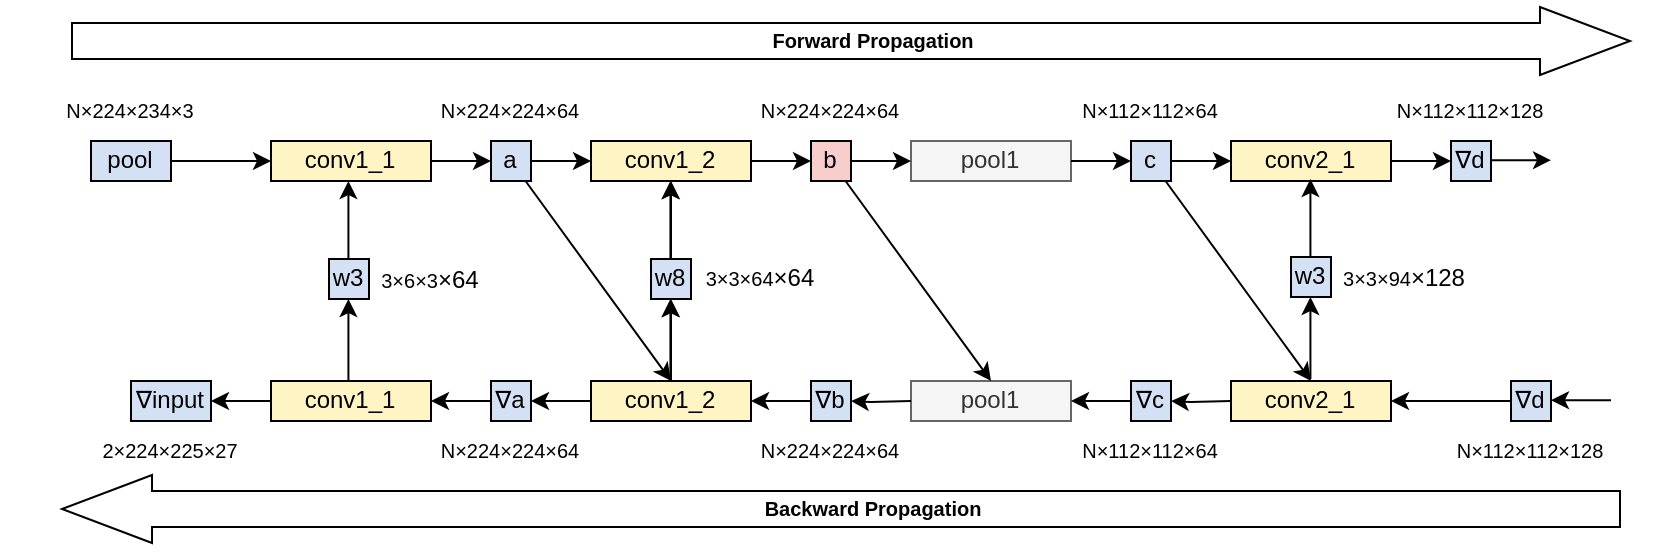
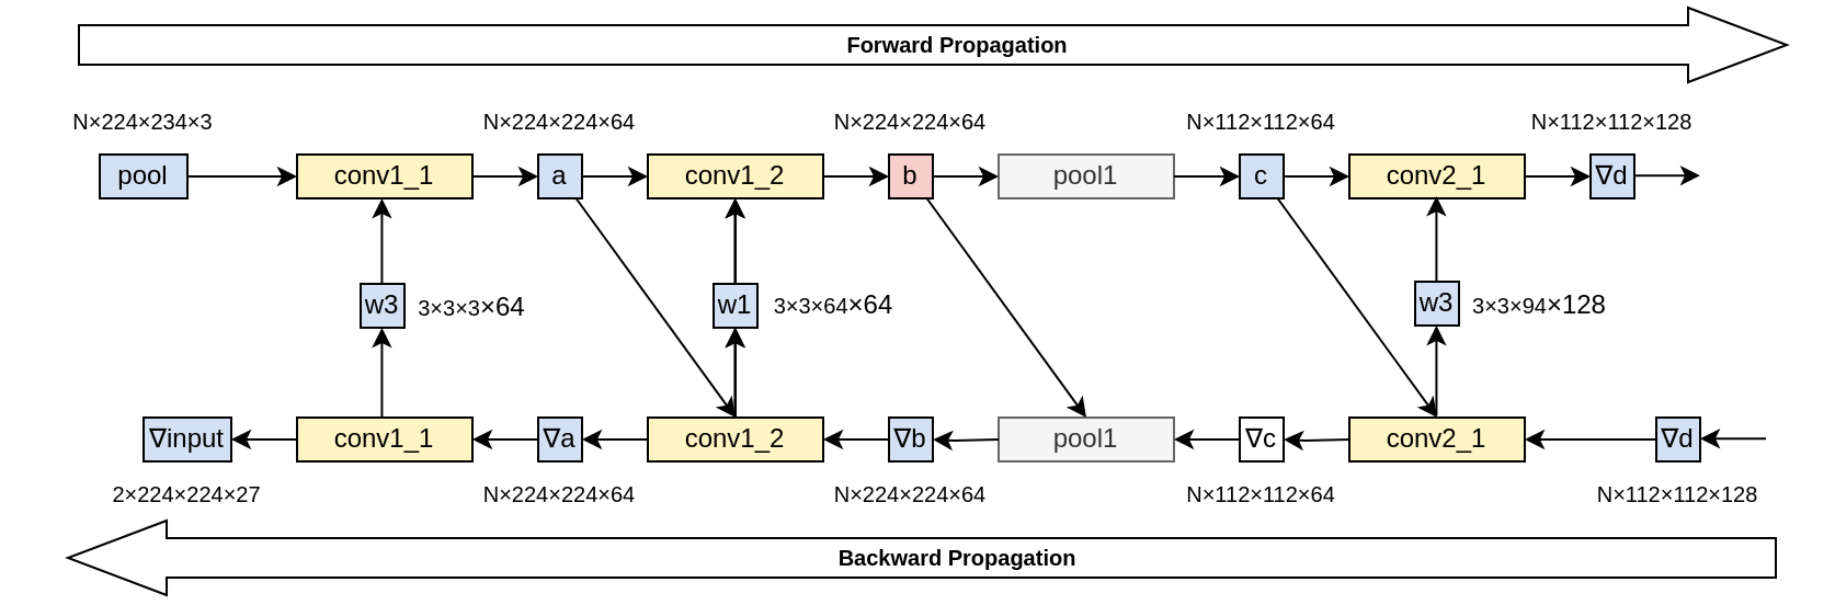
  <mxCell id="0" />
  <mxCell id="1" parent="0" />
  <mxCell id="2" style="edgeStyle=orthogonalEdgeStyle;rounded=0;orthogonalLoop=1;jettySize=auto;html=1;entryX=0;entryY=0.5;entryDx=0;entryDy=0;" edge="1" parent="1" source="3" target="6"><mxGeometry relative="1" as="geometry" /></mxCell>
  <mxCell id="3" value="conv1_1" style="rounded=0;whiteSpace=wrap;html=1;fillColor=#FFF4C3;" vertex="1" parent="1"><mxGeometry x="135" y="70" width="80" height="20" as="geometry" /></mxCell>
  <mxCell id="4" style="edgeStyle=orthogonalEdgeStyle;rounded=0;orthogonalLoop=1;jettySize=auto;html=1;entryX=0;entryY=0.5;entryDx=0;entryDy=0;" edge="1" parent="1" source="6" target="9"><mxGeometry relative="1" as="geometry" /></mxCell>
  <mxCell id="5" style="rounded=0;orthogonalLoop=1;jettySize=auto;html=1;entryX=0.5;entryY=0;entryDx=0;entryDy=0;" edge="1" parent="1" source="6" target="28"><mxGeometry relative="1" as="geometry" /></mxCell>
  <mxCell id="6" value="a" style="rounded=0;whiteSpace=wrap;html=1;fillColor=#D4E1F5;" vertex="1" parent="1"><mxGeometry x="245" y="70" width="20" height="20" as="geometry" /></mxCell>
  <mxCell id="7" style="edgeStyle=orthogonalEdgeStyle;rounded=0;orthogonalLoop=1;jettySize=auto;html=1;entryX=0;entryY=0.5;entryDx=0;entryDy=0;" edge="1" parent="1" source="8" target="3"><mxGeometry relative="1" as="geometry" /></mxCell>
  <mxCell id="8" value="pool" style="rounded=0;whiteSpace=wrap;html=1;fillStyle=auto;fillColor=#D4E1F5;" vertex="1" parent="1"><mxGeometry x="45" y="70" width="40" height="20" as="geometry" /></mxCell>
  <mxCell id="9" value="conv1_2" style="rounded=0;whiteSpace=wrap;html=1;fillColor=#FFF4C3;" vertex="1" parent="1"><mxGeometry x="295" y="70" width="80" height="20" as="geometry" /></mxCell>
  <mxCell id="10" value="pool1" style="rounded=0;whiteSpace=wrap;html=1;fillColor=#f5f5f5;fontColor=#333333;strokeColor=#666666;" vertex="1" parent="1"><mxGeometry x="455" y="70" width="80" height="20" as="geometry" /></mxCell>
  <mxCell id="11" value="" style="group" vertex="1" connectable="0" parent="1"><mxGeometry x="375" y="70" width="80" height="20" as="geometry" /></mxCell>
  <mxCell id="12" style="edgeStyle=orthogonalEdgeStyle;rounded=0;orthogonalLoop=1;jettySize=auto;html=1;entryX=0;entryY=0.5;entryDx=0;entryDy=0;" edge="1" parent="11" target="14"><mxGeometry relative="1" as="geometry"><mxPoint y="10" as="sourcePoint" /></mxGeometry></mxCell>
  <mxCell id="13" style="edgeStyle=orthogonalEdgeStyle;rounded=0;orthogonalLoop=1;jettySize=auto;html=1;entryX=0;entryY=0.5;entryDx=0;entryDy=0;" edge="1" parent="11" source="14"><mxGeometry relative="1" as="geometry"><mxPoint x="80" y="10" as="targetPoint" /></mxGeometry></mxCell>
  <mxCell id="14" value="b" style="rounded=0;whiteSpace=wrap;html=1;fillColor=#f8cecc;" vertex="1" parent="11"><mxGeometry x="30" width="20" height="20" as="geometry" /></mxCell>
  <mxCell id="15" style="edgeStyle=orthogonalEdgeStyle;rounded=0;orthogonalLoop=1;jettySize=auto;html=1;entryX=0;entryY=0.5;entryDx=0;entryDy=0;" edge="1" parent="1" target="18"><mxGeometry relative="1" as="geometry"><mxPoint x="535" y="80" as="sourcePoint" /></mxGeometry></mxCell>
  <mxCell id="16" style="edgeStyle=orthogonalEdgeStyle;rounded=0;orthogonalLoop=1;jettySize=auto;html=1;entryX=0;entryY=0.5;entryDx=0;entryDy=0;" edge="1" parent="1" source="18"><mxGeometry relative="1" as="geometry"><mxPoint x="615" y="80" as="targetPoint" /></mxGeometry></mxCell>
  <mxCell id="17" style="rounded=0;orthogonalLoop=1;jettySize=auto;html=1;entryX=0.5;entryY=0;entryDx=0;entryDy=0;" edge="1" parent="1" source="18" target="37"><mxGeometry relative="1" as="geometry" /></mxCell>
  <mxCell id="18" value="c" style="rounded=0;whiteSpace=wrap;html=1;fillColor=#D4E1F5;" vertex="1" parent="1"><mxGeometry x="565" y="70" width="20" height="20" as="geometry" /></mxCell>
  <mxCell id="19" value="conv2_1" style="rounded=0;whiteSpace=wrap;html=1;fillColor=#FFF4C3;" vertex="1" parent="1"><mxGeometry x="615" y="70" width="80" height="20" as="geometry" /></mxCell>
  <mxCell id="20" style="edgeStyle=orthogonalEdgeStyle;rounded=0;orthogonalLoop=1;jettySize=auto;html=1;entryX=0;entryY=0.5;entryDx=0;entryDy=0;" edge="1" parent="1"><mxGeometry relative="1" as="geometry"><mxPoint x="695" y="80" as="sourcePoint" /><mxPoint x="725" y="80" as="targetPoint" /></mxGeometry></mxCell>
  <mxCell id="21" style="edgeStyle=orthogonalEdgeStyle;rounded=0;orthogonalLoop=1;jettySize=auto;html=1;" edge="1" parent="1"><mxGeometry relative="1" as="geometry"><mxPoint x="775" y="79.58" as="targetPoint" /><mxPoint x="745" y="79.58" as="sourcePoint" /></mxGeometry></mxCell>
  <mxCell id="22" style="edgeStyle=orthogonalEdgeStyle;rounded=0;orthogonalLoop=1;jettySize=auto;html=1;exitX=0;exitY=0.5;exitDx=0;exitDy=0;" edge="1" parent="1" source="26" target="24"><mxGeometry relative="1" as="geometry" /></mxCell>
  <mxCell id="23" style="edgeStyle=orthogonalEdgeStyle;rounded=0;orthogonalLoop=1;jettySize=auto;html=1;" edge="1" parent="1" source="24"><mxGeometry relative="1" as="geometry"><mxPoint x="105" y="200" as="targetPoint" /></mxGeometry></mxCell>
  <mxCell id="24" value="conv1_1" style="rounded=0;whiteSpace=wrap;html=1;fillColor=#FFF4C3;" vertex="1" parent="1"><mxGeometry x="135" y="190" width="80" height="20" as="geometry" /></mxCell>
  <mxCell id="25" style="edgeStyle=orthogonalEdgeStyle;rounded=0;orthogonalLoop=1;jettySize=auto;html=1;exitX=0;exitY=0.5;exitDx=0;exitDy=0;" edge="1" parent="1" source="28" target="26"><mxGeometry relative="1" as="geometry" /></mxCell>
  <mxCell id="26" value="∇a" style="rounded=0;whiteSpace=wrap;html=1;fillColor=#D4E1F5;" vertex="1" parent="1"><mxGeometry x="245" y="190" width="20" height="20" as="geometry" /></mxCell>
  <mxCell id="27" style="edgeStyle=orthogonalEdgeStyle;rounded=0;orthogonalLoop=1;jettySize=auto;html=1;entryX=0.5;entryY=1;entryDx=0;entryDy=0;" edge="1" parent="1" source="28" target="45"><mxGeometry relative="1" as="geometry"><mxPoint x="335" y="150" as="targetPoint" /></mxGeometry></mxCell>
  <mxCell id="28" value="conv1_2" style="rounded=0;whiteSpace=wrap;html=1;fillColor=#FFF4C3;" vertex="1" parent="1"><mxGeometry x="295" y="190" width="80" height="20" as="geometry" /></mxCell>
  <mxCell id="29" value="pool1" style="rounded=0;whiteSpace=wrap;html=1;fillColor=#f5f5f5;fontColor=#333333;strokeColor=#666666;" vertex="1" parent="1"><mxGeometry x="455" y="190" width="80" height="20" as="geometry" /></mxCell>
  <mxCell id="30" value="" style="group" vertex="1" connectable="0" parent="1"><mxGeometry x="375" y="190" width="80" height="20" as="geometry" /></mxCell>
  <mxCell id="31" style="edgeStyle=orthogonalEdgeStyle;rounded=0;orthogonalLoop=1;jettySize=auto;html=1;entryX=0;entryY=0.5;entryDx=0;entryDy=0;exitX=0;exitY=0.5;exitDx=0;exitDy=0;" edge="1" parent="30" source="33"><mxGeometry relative="1" as="geometry"><mxPoint y="10" as="targetPoint" /></mxGeometry></mxCell>
  <mxCell id="32" style="edgeStyle=orthogonalEdgeStyle;rounded=0;orthogonalLoop=1;jettySize=auto;html=1;" edge="1" parent="30" target="33"><mxGeometry relative="1" as="geometry"><mxPoint x="80" y="10" as="sourcePoint" /></mxGeometry></mxCell>
  <mxCell id="33" value="∇b" style="rounded=0;whiteSpace=wrap;html=1;fillColor=#D4E1F5;" vertex="1" parent="30"><mxGeometry x="30" width="20" height="20" as="geometry" /></mxCell>
  <mxCell id="34" style="edgeStyle=orthogonalEdgeStyle;rounded=0;orthogonalLoop=1;jettySize=auto;html=1;entryX=0;entryY=0.5;entryDx=0;entryDy=0;exitX=0;exitY=0.5;exitDx=0;exitDy=0;" edge="1" parent="1" source="36"><mxGeometry relative="1" as="geometry"><mxPoint x="535" y="200" as="targetPoint" /></mxGeometry></mxCell>
  <mxCell id="35" style="edgeStyle=orthogonalEdgeStyle;rounded=0;orthogonalLoop=1;jettySize=auto;html=1;" edge="1" parent="1" target="36"><mxGeometry relative="1" as="geometry"><mxPoint x="615" y="200" as="sourcePoint" /></mxGeometry></mxCell>
- <mxCell id="36" value="∇c" style="rounded=0;whiteSpace=wrap;html=1;fillColor=#D4E1F5;" vertex="1" parent="1"><mxGeometry x="565" y="190" width="20" height="20" as="geometry" /></mxCell>
+ <mxCell id="36" value="∇c" style="rounded=0;whiteSpace=wrap;html=1;fillColor=#ffffff;" vertex="1" parent="1"><mxGeometry x="565" y="190" width="20" height="20" as="geometry" /></mxCell>
  <mxCell id="37" value="conv2_1" style="rounded=0;whiteSpace=wrap;html=1;fillColor=#FFF4C3;" vertex="1" parent="1"><mxGeometry x="615" y="190" width="80" height="20" as="geometry" /></mxCell>
  <mxCell id="38" style="edgeStyle=orthogonalEdgeStyle;rounded=0;orthogonalLoop=1;jettySize=auto;html=1;entryX=0;entryY=0.5;entryDx=0;entryDy=0;exitX=0;exitY=0.5;exitDx=0;exitDy=0;" edge="1" parent="1" source="42"><mxGeometry relative="1" as="geometry"><mxPoint x="725" y="200" as="sourcePoint" /><mxPoint x="695" y="200" as="targetPoint" /></mxGeometry></mxCell>
  <mxCell id="39" style="edgeStyle=orthogonalEdgeStyle;rounded=0;orthogonalLoop=1;jettySize=auto;html=1;" edge="1" parent="1"><mxGeometry relative="1" as="geometry"><mxPoint x="775" y="199.58" as="targetPoint" /><mxPoint x="805" y="199.58" as="sourcePoint" /></mxGeometry></mxCell>
  <mxCell id="40" value="∇input" style="rounded=0;whiteSpace=wrap;html=1;fillColor=#D4E1F5;" vertex="1" parent="1"><mxGeometry x="65" y="190" width="40" height="20" as="geometry" /></mxCell>
  <mxCell id="41" style="rounded=0;orthogonalLoop=1;jettySize=auto;html=1;entryX=0.5;entryY=0;entryDx=0;entryDy=0;" edge="1" parent="1" source="14" target="29"><mxGeometry relative="1" as="geometry" /></mxCell>
  <mxCell id="42" value="∇d" style="rounded=0;whiteSpace=wrap;html=1;fillColor=#D4E1F5;" vertex="1" parent="1"><mxGeometry x="755" y="190" width="20" height="20" as="geometry" /></mxCell>
  <mxCell id="43" value="∇d" style="rounded=0;whiteSpace=wrap;html=1;fillColor=#D4E1F5;" vertex="1" parent="1"><mxGeometry x="725" y="70" width="20" height="20" as="geometry" /></mxCell>
  <mxCell id="44" style="edgeStyle=orthogonalEdgeStyle;rounded=0;orthogonalLoop=1;jettySize=auto;html=1;entryX=0.5;entryY=1;entryDx=0;entryDy=0;exitX=0.5;exitY=0;exitDx=0;exitDy=0;" edge="1" parent="1" source="45" target="9"><mxGeometry relative="1" as="geometry" /></mxCell>
- <mxCell id="45" value="w8" style="rounded=0;whiteSpace=wrap;html=1;fillColor=#D4E1F5;" vertex="1" parent="1"><mxGeometry x="325" y="129" width="20" height="20" as="geometry" /></mxCell>
+ <mxCell id="45" value="w1" style="rounded=0;whiteSpace=wrap;html=1;fillColor=#D4E1F5;" vertex="1" parent="1"><mxGeometry x="325" y="129" width="20" height="20" as="geometry" /></mxCell>
  <mxCell id="46" style="edgeStyle=orthogonalEdgeStyle;rounded=0;orthogonalLoop=1;jettySize=auto;html=1;entryX=0.5;entryY=1;entryDx=0;entryDy=0;" edge="1" parent="1"><mxGeometry relative="1" as="geometry"><mxPoint x="334.71" y="190" as="sourcePoint" /><mxPoint x="334.71" y="149" as="targetPoint" /></mxGeometry></mxCell>
  <mxCell id="47" style="edgeStyle=orthogonalEdgeStyle;rounded=0;orthogonalLoop=1;jettySize=auto;html=1;entryX=0.5;entryY=1;entryDx=0;entryDy=0;exitX=0.5;exitY=0;exitDx=0;exitDy=0;" edge="1" parent="1"><mxGeometry relative="1" as="geometry"><mxPoint x="334.71" y="129" as="sourcePoint" /><mxPoint x="334.71" y="90" as="targetPoint" /></mxGeometry></mxCell>
  <mxCell id="48" value="w3" style="rounded=0;whiteSpace=wrap;html=1;fillColor=#D4E1F5;" vertex="1" parent="1"><mxGeometry x="645" y="128" width="20" height="20" as="geometry" /></mxCell>
  <mxCell id="49" style="edgeStyle=orthogonalEdgeStyle;rounded=0;orthogonalLoop=1;jettySize=auto;html=1;entryX=0.5;entryY=1;entryDx=0;entryDy=0;" edge="1" parent="1"><mxGeometry relative="1" as="geometry"><mxPoint x="654.71" y="189" as="sourcePoint" /><mxPoint x="654.71" y="148" as="targetPoint" /></mxGeometry></mxCell>
  <mxCell id="50" style="edgeStyle=orthogonalEdgeStyle;rounded=0;orthogonalLoop=1;jettySize=auto;html=1;entryX=0.5;entryY=1;entryDx=0;entryDy=0;exitX=0.5;exitY=0;exitDx=0;exitDy=0;" edge="1" parent="1"><mxGeometry relative="1" as="geometry"><mxPoint x="654.71" y="128" as="sourcePoint" /><mxPoint x="654.71" y="89" as="targetPoint" /></mxGeometry></mxCell>
  <mxCell id="51" value="&lt;font style=&quot;font-size: 10px;&quot;&gt;N×224×224×64&lt;/font&gt;" style="text;html=1;strokeColor=none;fillColor=none;align=center;verticalAlign=middle;whiteSpace=wrap;rounded=0;" vertex="1" parent="1"><mxGeometry x="210" y="30" width="90" height="50" as="geometry" /></mxCell>
  <mxCell id="52" value="&lt;font style=&quot;font-size: 10px;&quot;&gt;N×224×224×64&lt;/font&gt;" style="text;html=1;strokeColor=none;fillColor=none;align=center;verticalAlign=middle;whiteSpace=wrap;rounded=0;" vertex="1" parent="1"><mxGeometry x="370" y="30" width="90" height="50" as="geometry" /></mxCell>
  <mxCell id="53" value="&lt;font style=&quot;font-size: 10px;&quot;&gt;N×112×112×64&lt;/font&gt;" style="text;html=1;strokeColor=none;fillColor=none;align=center;verticalAlign=middle;whiteSpace=wrap;rounded=0;" vertex="1" parent="1"><mxGeometry x="530" y="30" width="90" height="50" as="geometry" /></mxCell>
  <mxCell id="54" value="&lt;font style=&quot;font-size: 10px;&quot;&gt;N×112×112×128&lt;/font&gt;" style="text;html=1;strokeColor=none;fillColor=none;align=center;verticalAlign=middle;whiteSpace=wrap;rounded=0;" vertex="1" parent="1"><mxGeometry x="690" y="30" width="90" height="50" as="geometry" /></mxCell>
  <mxCell id="55" value="&lt;font style=&quot;font-size: 10px;&quot;&gt;N×224×224×64&lt;/font&gt;" style="text;html=1;strokeColor=none;fillColor=none;align=center;verticalAlign=middle;whiteSpace=wrap;rounded=0;" vertex="1" parent="1"><mxGeometry x="210" y="200" width="90" height="50" as="geometry" /></mxCell>
  <mxCell id="56" value="&lt;font style=&quot;font-size: 10px;&quot;&gt;N×224×224×64&lt;/font&gt;" style="text;html=1;strokeColor=none;fillColor=none;align=center;verticalAlign=middle;whiteSpace=wrap;rounded=0;" vertex="1" parent="1"><mxGeometry x="370" y="200" width="90" height="50" as="geometry" /></mxCell>
  <mxCell id="57" value="&lt;font style=&quot;font-size: 10px;&quot;&gt;N×112×112×64&lt;/font&gt;" style="text;html=1;strokeColor=none;fillColor=none;align=center;verticalAlign=middle;whiteSpace=wrap;rounded=0;" vertex="1" parent="1"><mxGeometry x="530" y="200" width="90" height="50" as="geometry" /></mxCell>
  <mxCell id="58" value="&lt;font style=&quot;font-size: 10px;&quot;&gt;N×112×112×128&lt;/font&gt;" style="text;html=1;strokeColor=none;fillColor=none;align=center;verticalAlign=middle;whiteSpace=wrap;rounded=0;" vertex="1" parent="1"><mxGeometry x="720" y="200" width="90" height="50" as="geometry" /></mxCell>
  <mxCell id="59" value="&lt;font style=&quot;font-size: 10px;&quot;&gt;3×3×64&lt;/font&gt;×64" style="text;html=1;strokeColor=none;fillColor=none;align=center;verticalAlign=middle;whiteSpace=wrap;rounded=0;" vertex="1" parent="1"><mxGeometry x="340" y="122" width="80" height="34" as="geometry" /></mxCell>
  <mxCell id="60" value="&lt;font style=&quot;font-size: 10px;&quot;&gt;3×3×94&lt;/font&gt;×128" style="text;html=1;strokeColor=none;fillColor=none;align=center;verticalAlign=middle;whiteSpace=wrap;rounded=0;" vertex="1" parent="1"><mxGeometry x="662" y="122" width="80" height="34" as="geometry" /></mxCell>
  <mxCell id="61" value="&lt;font style=&quot;font-size: 10px;&quot;&gt;N×224×234×3&lt;/font&gt;" style="text;html=1;strokeColor=none;fillColor=none;align=center;verticalAlign=middle;whiteSpace=wrap;rounded=0;" vertex="1" parent="1"><mxGeometry x="20" y="30" width="90" height="50" as="geometry" /></mxCell>
- <mxCell id="62" value="&lt;font style=&quot;font-size: 10px;&quot;&gt;2×224×225×27&lt;/font&gt;" style="text;html=1;strokeColor=none;fillColor=none;align=center;verticalAlign=middle;whiteSpace=wrap;rounded=0;" vertex="1" parent="1"><mxGeometry x="40" y="200" width="90" height="50" as="geometry" /></mxCell>
+ <mxCell id="62" value="&lt;font style=&quot;font-size: 10px;&quot;&gt;2×224×224×27&lt;/font&gt;" style="text;html=1;strokeColor=none;fillColor=none;align=center;verticalAlign=middle;whiteSpace=wrap;rounded=0;" vertex="1" parent="1"><mxGeometry x="40" y="200" width="90" height="50" as="geometry" /></mxCell>
  <mxCell id="63" value="w3" style="rounded=0;whiteSpace=wrap;html=1;fillColor=#D4E1F5;" vertex="1" parent="1"><mxGeometry x="164" y="129" width="20" height="20" as="geometry" /></mxCell>
  <mxCell id="64" style="edgeStyle=orthogonalEdgeStyle;rounded=0;orthogonalLoop=1;jettySize=auto;html=1;entryX=0.5;entryY=1;entryDx=0;entryDy=0;" edge="1" parent="1"><mxGeometry relative="1" as="geometry"><mxPoint x="173.71" y="190" as="sourcePoint" /><mxPoint x="173.71" y="149" as="targetPoint" /></mxGeometry></mxCell>
  <mxCell id="65" style="edgeStyle=orthogonalEdgeStyle;rounded=0;orthogonalLoop=1;jettySize=auto;html=1;entryX=0.5;entryY=1;entryDx=0;entryDy=0;exitX=0.5;exitY=0;exitDx=0;exitDy=0;" edge="1" parent="1"><mxGeometry relative="1" as="geometry"><mxPoint x="173.71" y="129" as="sourcePoint" /><mxPoint x="173.71" y="90" as="targetPoint" /></mxGeometry></mxCell>
- <mxCell id="66" value="&lt;font style=&quot;font-size: 10px;&quot;&gt;3×6×3&lt;/font&gt;×64" style="text;html=1;strokeColor=none;fillColor=none;align=center;verticalAlign=middle;whiteSpace=wrap;rounded=0;" vertex="1" parent="1"><mxGeometry x="175" y="123" width="80" height="34" as="geometry" /></mxCell>
+ <mxCell id="66" value="&lt;font style=&quot;font-size: 10px;&quot;&gt;3×3×3&lt;/font&gt;×64" style="text;html=1;strokeColor=none;fillColor=none;align=center;verticalAlign=middle;whiteSpace=wrap;rounded=0;" vertex="1" parent="1"><mxGeometry x="175" y="123" width="80" height="34" as="geometry" /></mxCell>
  <mxCell id="67" value="" style="shape=flexArrow;endArrow=classic;html=1;rounded=0;endWidth=15;endSize=14.67;startSize=6;strokeColor=default;fillColor=none;strokeWidth=1;arcSize=20;width=18;" edge="1" parent="1"><mxGeometry width="50" height="50" relative="1" as="geometry"><mxPoint x="35" y="20" as="sourcePoint" /><mxPoint x="815" y="20" as="targetPoint" /></mxGeometry></mxCell>
  <mxCell id="68" value="&lt;font style=&quot;font-size: 10px;&quot;&gt;&lt;b&gt;Forward Propagation&lt;/b&gt;&lt;/font&gt;" style="edgeLabel;html=1;align=center;verticalAlign=middle;resizable=0;points=[];" vertex="1" connectable="0" parent="67"><mxGeometry x="0.059" y="-2" relative="1" as="geometry"><mxPoint x="-13" y="-3" as="offset" /></mxGeometry></mxCell>
  <mxCell id="69" value="" style="shape=flexArrow;endArrow=classic;html=1;rounded=0;endWidth=15;endSize=14.67;startSize=6;strokeColor=default;fillColor=none;strokeWidth=1;arcSize=20;width=18;" edge="1" parent="1"><mxGeometry width="50" height="50" relative="1" as="geometry"><mxPoint x="810" y="254" as="sourcePoint" /><mxPoint x="30" y="254" as="targetPoint" /></mxGeometry></mxCell>
  <mxCell id="70" value="&lt;font style=&quot;font-size: 10px;&quot;&gt;&lt;b&gt;Backward Propagation&lt;/b&gt;&lt;/font&gt;" style="edgeLabel;html=1;align=center;verticalAlign=middle;resizable=0;points=[];" vertex="1" connectable="0" parent="69"><mxGeometry x="0.059" y="-2" relative="1" as="geometry"><mxPoint x="38" y="1" as="offset" /></mxGeometry></mxCell>
